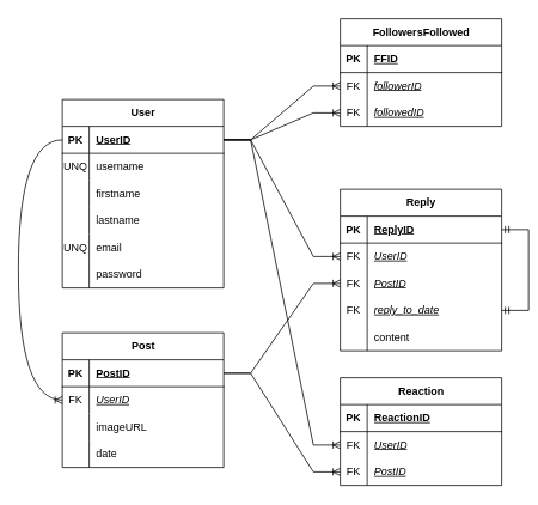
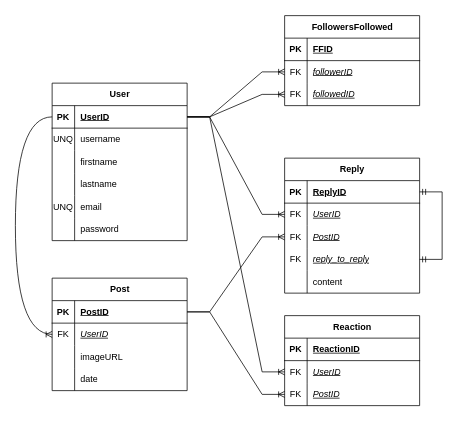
  <mxCell id="0" />
  <mxCell id="1" parent="0" />
  <mxCell id="2" value="User" style="shape=table;startSize=30;container=1;collapsible=1;childLayout=tableLayout;fixedRows=1;rowLines=0;fontStyle=1;align=center;resizeLast=1;html=1;" vertex="1" parent="1"><mxGeometry x="69" y="110" width="180" height="210" as="geometry" /></mxCell>
  <mxCell id="3" value="" style="shape=tableRow;horizontal=0;startSize=0;swimlaneHead=0;swimlaneBody=0;fillColor=none;collapsible=0;dropTarget=0;points=[[0,0.5],[1,0.5]];portConstraint=eastwest;top=0;left=0;right=0;bottom=1;" vertex="1" parent="2"><mxGeometry y="30" width="180" height="30" as="geometry" /></mxCell>
  <mxCell id="4" value="PK" style="shape=partialRectangle;connectable=0;fillColor=none;top=0;left=0;bottom=0;right=0;fontStyle=1;overflow=hidden;whiteSpace=wrap;html=1;" vertex="1" parent="3"><mxGeometry width="30" height="30" as="geometry"><mxRectangle width="30" height="30" as="alternateBounds" /></mxGeometry></mxCell>
  <mxCell id="5" value="UserID" style="shape=partialRectangle;connectable=0;fillColor=none;top=0;left=0;bottom=0;right=0;align=left;spacingLeft=6;fontStyle=5;overflow=hidden;whiteSpace=wrap;html=1;" vertex="1" parent="3"><mxGeometry x="30" width="150" height="30" as="geometry"><mxRectangle width="150" height="30" as="alternateBounds" /></mxGeometry></mxCell>
  <mxCell id="6" value="" style="shape=tableRow;horizontal=0;startSize=0;swimlaneHead=0;swimlaneBody=0;fillColor=none;collapsible=0;dropTarget=0;points=[[0,0.5],[1,0.5]];portConstraint=eastwest;top=0;left=0;right=0;bottom=0;" vertex="1" parent="2"><mxGeometry y="60" width="180" height="30" as="geometry" /></mxCell>
  <mxCell id="7" value="UNQ" style="shape=partialRectangle;connectable=0;fillColor=none;top=0;left=0;bottom=0;right=0;editable=1;overflow=hidden;whiteSpace=wrap;html=1;" vertex="1" parent="6"><mxGeometry width="30" height="30" as="geometry"><mxRectangle width="30" height="30" as="alternateBounds" /></mxGeometry></mxCell>
  <mxCell id="8" value="username" style="shape=partialRectangle;connectable=0;fillColor=none;top=0;left=0;bottom=0;right=0;align=left;spacingLeft=6;overflow=hidden;whiteSpace=wrap;html=1;" vertex="1" parent="6"><mxGeometry x="30" width="150" height="30" as="geometry"><mxRectangle width="150" height="30" as="alternateBounds" /></mxGeometry></mxCell>
  <mxCell id="9" value="" style="shape=tableRow;horizontal=0;startSize=0;swimlaneHead=0;swimlaneBody=0;fillColor=none;collapsible=0;dropTarget=0;points=[[0,0.5],[1,0.5]];portConstraint=eastwest;top=0;left=0;right=0;bottom=0;" vertex="1" parent="2"><mxGeometry y="90" width="180" height="30" as="geometry" /></mxCell>
  <mxCell id="10" value="" style="shape=partialRectangle;connectable=0;fillColor=none;top=0;left=0;bottom=0;right=0;editable=1;overflow=hidden;whiteSpace=wrap;html=1;" vertex="1" parent="9"><mxGeometry width="30" height="30" as="geometry"><mxRectangle width="30" height="30" as="alternateBounds" /></mxGeometry></mxCell>
  <mxCell id="11" value="firstname" style="shape=partialRectangle;connectable=0;fillColor=none;top=0;left=0;bottom=0;right=0;align=left;spacingLeft=6;overflow=hidden;whiteSpace=wrap;html=1;" vertex="1" parent="9"><mxGeometry x="30" width="150" height="30" as="geometry"><mxRectangle width="150" height="30" as="alternateBounds" /></mxGeometry></mxCell>
  <mxCell id="12" value="" style="shape=tableRow;horizontal=0;startSize=0;swimlaneHead=0;swimlaneBody=0;fillColor=none;collapsible=0;dropTarget=0;points=[[0,0.5],[1,0.5]];portConstraint=eastwest;top=0;left=0;right=0;bottom=0;" vertex="1" parent="2"><mxGeometry y="120" width="180" height="30" as="geometry" /></mxCell>
  <mxCell id="13" value="" style="shape=partialRectangle;connectable=0;fillColor=none;top=0;left=0;bottom=0;right=0;editable=1;overflow=hidden;whiteSpace=wrap;html=1;" vertex="1" parent="12"><mxGeometry width="30" height="30" as="geometry"><mxRectangle width="30" height="30" as="alternateBounds" /></mxGeometry></mxCell>
  <mxCell id="14" value="lastname" style="shape=partialRectangle;connectable=0;fillColor=none;top=0;left=0;bottom=0;right=0;align=left;spacingLeft=6;overflow=hidden;whiteSpace=wrap;html=1;" vertex="1" parent="12"><mxGeometry x="30" width="150" height="30" as="geometry"><mxRectangle width="150" height="30" as="alternateBounds" /></mxGeometry></mxCell>
  <mxCell id="15" value="" style="shape=tableRow;horizontal=0;startSize=0;swimlaneHead=0;swimlaneBody=0;fillColor=none;collapsible=0;dropTarget=0;points=[[0,0.5],[1,0.5]];portConstraint=eastwest;top=0;left=0;right=0;bottom=0;" vertex="1" parent="2"><mxGeometry y="150" width="180" height="30" as="geometry" /></mxCell>
  <mxCell id="16" value="UNQ" style="shape=partialRectangle;connectable=0;fillColor=none;top=0;left=0;bottom=0;right=0;editable=1;overflow=hidden;whiteSpace=wrap;html=1;" vertex="1" parent="15"><mxGeometry width="30" height="30" as="geometry"><mxRectangle width="30" height="30" as="alternateBounds" /></mxGeometry></mxCell>
  <mxCell id="17" value="email" style="shape=partialRectangle;connectable=0;fillColor=none;top=0;left=0;bottom=0;right=0;align=left;spacingLeft=6;overflow=hidden;whiteSpace=wrap;html=1;" vertex="1" parent="15"><mxGeometry x="30" width="150" height="30" as="geometry"><mxRectangle width="150" height="30" as="alternateBounds" /></mxGeometry></mxCell>
  <mxCell id="18" value="" style="shape=tableRow;horizontal=0;startSize=0;swimlaneHead=0;swimlaneBody=0;fillColor=none;collapsible=0;dropTarget=0;points=[[0,0.5],[1,0.5]];portConstraint=eastwest;top=0;left=0;right=0;bottom=0;" vertex="1" parent="2"><mxGeometry y="180" width="180" height="30" as="geometry" /></mxCell>
  <mxCell id="19" value="" style="shape=partialRectangle;connectable=0;fillColor=none;top=0;left=0;bottom=0;right=0;editable=1;overflow=hidden;whiteSpace=wrap;html=1;" vertex="1" parent="18"><mxGeometry width="30" height="30" as="geometry"><mxRectangle width="30" height="30" as="alternateBounds" /></mxGeometry></mxCell>
  <mxCell id="20" value="password" style="shape=partialRectangle;connectable=0;fillColor=none;top=0;left=0;bottom=0;right=0;align=left;spacingLeft=6;overflow=hidden;whiteSpace=wrap;html=1;" vertex="1" parent="18"><mxGeometry x="30" width="150" height="30" as="geometry"><mxRectangle width="150" height="30" as="alternateBounds" /></mxGeometry></mxCell>
  <mxCell id="21" value="Post" style="shape=table;startSize=30;container=1;collapsible=1;childLayout=tableLayout;fixedRows=1;rowLines=0;fontStyle=1;align=center;resizeLast=1;html=1;" vertex="1" parent="1"><mxGeometry x="69" y="370" width="180" height="150" as="geometry" /></mxCell>
  <mxCell id="22" value="" style="shape=tableRow;horizontal=0;startSize=0;swimlaneHead=0;swimlaneBody=0;fillColor=none;collapsible=0;dropTarget=0;points=[[0,0.5],[1,0.5]];portConstraint=eastwest;top=0;left=0;right=0;bottom=1;" vertex="1" parent="21"><mxGeometry y="30" width="180" height="30" as="geometry" /></mxCell>
  <mxCell id="23" value="PK" style="shape=partialRectangle;connectable=0;fillColor=none;top=0;left=0;bottom=0;right=0;fontStyle=1;overflow=hidden;whiteSpace=wrap;html=1;" vertex="1" parent="22"><mxGeometry width="30" height="30" as="geometry"><mxRectangle width="30" height="30" as="alternateBounds" /></mxGeometry></mxCell>
  <mxCell id="24" value="PostID" style="shape=partialRectangle;connectable=0;fillColor=none;top=0;left=0;bottom=0;right=0;align=left;spacingLeft=6;fontStyle=5;overflow=hidden;whiteSpace=wrap;html=1;" vertex="1" parent="22"><mxGeometry x="30" width="150" height="30" as="geometry"><mxRectangle width="150" height="30" as="alternateBounds" /></mxGeometry></mxCell>
  <mxCell id="25" value="" style="shape=tableRow;horizontal=0;startSize=0;swimlaneHead=0;swimlaneBody=0;fillColor=none;collapsible=0;dropTarget=0;points=[[0,0.5],[1,0.5]];portConstraint=eastwest;top=0;left=0;right=0;bottom=0;" vertex="1" parent="21"><mxGeometry y="60" width="180" height="30" as="geometry" /></mxCell>
  <mxCell id="26" value="FK" style="shape=partialRectangle;connectable=0;fillColor=none;top=0;left=0;bottom=0;right=0;editable=1;overflow=hidden;whiteSpace=wrap;html=1;" vertex="1" parent="25"><mxGeometry width="30" height="30" as="geometry"><mxRectangle width="30" height="30" as="alternateBounds" /></mxGeometry></mxCell>
  <mxCell id="27" value="&lt;i&gt;&lt;u&gt;UserID&lt;/u&gt;&lt;/i&gt;" style="shape=partialRectangle;connectable=0;fillColor=none;top=0;left=0;bottom=0;right=0;align=left;spacingLeft=6;overflow=hidden;whiteSpace=wrap;html=1;" vertex="1" parent="25"><mxGeometry x="30" width="150" height="30" as="geometry"><mxRectangle width="150" height="30" as="alternateBounds" /></mxGeometry></mxCell>
  <mxCell id="28" value="" style="shape=tableRow;horizontal=0;startSize=0;swimlaneHead=0;swimlaneBody=0;fillColor=none;collapsible=0;dropTarget=0;points=[[0,0.5],[1,0.5]];portConstraint=eastwest;top=0;left=0;right=0;bottom=0;" vertex="1" parent="21"><mxGeometry y="90" width="180" height="30" as="geometry" /></mxCell>
  <mxCell id="29" value="" style="shape=partialRectangle;connectable=0;fillColor=none;top=0;left=0;bottom=0;right=0;editable=1;overflow=hidden;whiteSpace=wrap;html=1;" vertex="1" parent="28"><mxGeometry width="30" height="30" as="geometry"><mxRectangle width="30" height="30" as="alternateBounds" /></mxGeometry></mxCell>
  <mxCell id="30" value="imageURL" style="shape=partialRectangle;connectable=0;fillColor=none;top=0;left=0;bottom=0;right=0;align=left;spacingLeft=6;overflow=hidden;whiteSpace=wrap;html=1;" vertex="1" parent="28"><mxGeometry x="30" width="150" height="30" as="geometry"><mxRectangle width="150" height="30" as="alternateBounds" /></mxGeometry></mxCell>
  <mxCell id="31" value="" style="shape=tableRow;horizontal=0;startSize=0;swimlaneHead=0;swimlaneBody=0;fillColor=none;collapsible=0;dropTarget=0;points=[[0,0.5],[1,0.5]];portConstraint=eastwest;top=0;left=0;right=0;bottom=0;" vertex="1" parent="21"><mxGeometry y="120" width="180" height="30" as="geometry" /></mxCell>
  <mxCell id="32" value="" style="shape=partialRectangle;connectable=0;fillColor=none;top=0;left=0;bottom=0;right=0;editable=1;overflow=hidden;whiteSpace=wrap;html=1;" vertex="1" parent="31"><mxGeometry width="30" height="30" as="geometry"><mxRectangle width="30" height="30" as="alternateBounds" /></mxGeometry></mxCell>
  <mxCell id="33" value="date" style="shape=partialRectangle;connectable=0;fillColor=none;top=0;left=0;bottom=0;right=0;align=left;spacingLeft=6;overflow=hidden;whiteSpace=wrap;html=1;" vertex="1" parent="31"><mxGeometry x="30" width="150" height="30" as="geometry"><mxRectangle width="150" height="30" as="alternateBounds" /></mxGeometry></mxCell>
  <mxCell id="34" value="Reaction" style="shape=table;startSize=30;container=1;collapsible=1;childLayout=tableLayout;fixedRows=1;rowLines=0;fontStyle=1;align=center;resizeLast=1;html=1;" vertex="1" parent="1"><mxGeometry x="379" y="420" width="180" height="120" as="geometry" /></mxCell>
  <mxCell id="35" value="" style="shape=tableRow;horizontal=0;startSize=0;swimlaneHead=0;swimlaneBody=0;fillColor=none;collapsible=0;dropTarget=0;points=[[0,0.5],[1,0.5]];portConstraint=eastwest;top=0;left=0;right=0;bottom=1;" vertex="1" parent="34"><mxGeometry y="30" width="180" height="30" as="geometry" /></mxCell>
  <mxCell id="36" value="PK" style="shape=partialRectangle;connectable=0;fillColor=none;top=0;left=0;bottom=0;right=0;fontStyle=1;overflow=hidden;whiteSpace=wrap;html=1;" vertex="1" parent="35"><mxGeometry width="30" height="30" as="geometry"><mxRectangle width="30" height="30" as="alternateBounds" /></mxGeometry></mxCell>
  <mxCell id="37" value="ReactionID" style="shape=partialRectangle;connectable=0;fillColor=none;top=0;left=0;bottom=0;right=0;align=left;spacingLeft=6;fontStyle=5;overflow=hidden;whiteSpace=wrap;html=1;" vertex="1" parent="35"><mxGeometry x="30" width="150" height="30" as="geometry"><mxRectangle width="150" height="30" as="alternateBounds" /></mxGeometry></mxCell>
  <mxCell id="38" value="" style="shape=tableRow;horizontal=0;startSize=0;swimlaneHead=0;swimlaneBody=0;fillColor=none;collapsible=0;dropTarget=0;points=[[0,0.5],[1,0.5]];portConstraint=eastwest;top=0;left=0;right=0;bottom=0;" vertex="1" parent="34"><mxGeometry y="60" width="180" height="30" as="geometry" /></mxCell>
  <mxCell id="39" value="FK" style="shape=partialRectangle;connectable=0;fillColor=none;top=0;left=0;bottom=0;right=0;editable=1;overflow=hidden;whiteSpace=wrap;html=1;" vertex="1" parent="38"><mxGeometry width="30" height="30" as="geometry"><mxRectangle width="30" height="30" as="alternateBounds" /></mxGeometry></mxCell>
  <mxCell id="40" value="&lt;i&gt;&lt;u&gt;UserID&lt;/u&gt;&lt;/i&gt;" style="shape=partialRectangle;connectable=0;fillColor=none;top=0;left=0;bottom=0;right=0;align=left;spacingLeft=6;overflow=hidden;whiteSpace=wrap;html=1;" vertex="1" parent="38"><mxGeometry x="30" width="150" height="30" as="geometry"><mxRectangle width="150" height="30" as="alternateBounds" /></mxGeometry></mxCell>
  <mxCell id="41" value="" style="shape=tableRow;horizontal=0;startSize=0;swimlaneHead=0;swimlaneBody=0;fillColor=none;collapsible=0;dropTarget=0;points=[[0,0.5],[1,0.5]];portConstraint=eastwest;top=0;left=0;right=0;bottom=0;" vertex="1" parent="34"><mxGeometry y="90" width="180" height="30" as="geometry" /></mxCell>
  <mxCell id="42" value="FK" style="shape=partialRectangle;connectable=0;fillColor=none;top=0;left=0;bottom=0;right=0;editable=1;overflow=hidden;whiteSpace=wrap;html=1;" vertex="1" parent="41"><mxGeometry width="30" height="30" as="geometry"><mxRectangle width="30" height="30" as="alternateBounds" /></mxGeometry></mxCell>
  <mxCell id="43" value="&lt;i&gt;&lt;u&gt;PostID&lt;/u&gt;&lt;/i&gt;" style="shape=partialRectangle;connectable=0;fillColor=none;top=0;left=0;bottom=0;right=0;align=left;spacingLeft=6;overflow=hidden;whiteSpace=wrap;html=1;" vertex="1" parent="41"><mxGeometry x="30" width="150" height="30" as="geometry"><mxRectangle width="150" height="30" as="alternateBounds" /></mxGeometry></mxCell>
  <mxCell id="44" value="Reply" style="shape=table;startSize=30;container=1;collapsible=1;childLayout=tableLayout;fixedRows=1;rowLines=0;fontStyle=1;align=center;resizeLast=1;html=1;" vertex="1" parent="1"><mxGeometry x="379" y="210" width="180" height="180" as="geometry" /></mxCell>
  <mxCell id="45" value="" style="shape=tableRow;horizontal=0;startSize=0;swimlaneHead=0;swimlaneBody=0;fillColor=none;collapsible=0;dropTarget=0;points=[[0,0.5],[1,0.5]];portConstraint=eastwest;top=0;left=0;right=0;bottom=1;" vertex="1" parent="44"><mxGeometry y="30" width="180" height="30" as="geometry" /></mxCell>
  <mxCell id="46" value="PK" style="shape=partialRectangle;connectable=0;fillColor=none;top=0;left=0;bottom=0;right=0;fontStyle=1;overflow=hidden;whiteSpace=wrap;html=1;" vertex="1" parent="45"><mxGeometry width="30" height="30" as="geometry"><mxRectangle width="30" height="30" as="alternateBounds" /></mxGeometry></mxCell>
  <mxCell id="47" value="ReplyID" style="shape=partialRectangle;connectable=0;fillColor=none;top=0;left=0;bottom=0;right=0;align=left;spacingLeft=6;fontStyle=5;overflow=hidden;whiteSpace=wrap;html=1;" vertex="1" parent="45"><mxGeometry x="30" width="150" height="30" as="geometry"><mxRectangle width="150" height="30" as="alternateBounds" /></mxGeometry></mxCell>
  <mxCell id="48" value="" style="shape=tableRow;horizontal=0;startSize=0;swimlaneHead=0;swimlaneBody=0;fillColor=none;collapsible=0;dropTarget=0;points=[[0,0.5],[1,0.5]];portConstraint=eastwest;top=0;left=0;right=0;bottom=0;" vertex="1" parent="44"><mxGeometry y="60" width="180" height="30" as="geometry" /></mxCell>
  <mxCell id="49" value="FK" style="shape=partialRectangle;connectable=0;fillColor=none;top=0;left=0;bottom=0;right=0;editable=1;overflow=hidden;whiteSpace=wrap;html=1;" vertex="1" parent="48"><mxGeometry width="30" height="30" as="geometry"><mxRectangle width="30" height="30" as="alternateBounds" /></mxGeometry></mxCell>
  <mxCell id="50" value="&lt;i&gt;&lt;u&gt;UserID&lt;/u&gt;&lt;/i&gt;" style="shape=partialRectangle;connectable=0;fillColor=none;top=0;left=0;bottom=0;right=0;align=left;spacingLeft=6;overflow=hidden;whiteSpace=wrap;html=1;" vertex="1" parent="48"><mxGeometry x="30" width="150" height="30" as="geometry"><mxRectangle width="150" height="30" as="alternateBounds" /></mxGeometry></mxCell>
  <mxCell id="51" value="" style="shape=tableRow;horizontal=0;startSize=0;swimlaneHead=0;swimlaneBody=0;fillColor=none;collapsible=0;dropTarget=0;points=[[0,0.5],[1,0.5]];portConstraint=eastwest;top=0;left=0;right=0;bottom=0;" vertex="1" parent="44"><mxGeometry y="90" width="180" height="30" as="geometry" /></mxCell>
  <mxCell id="52" value="FK" style="shape=partialRectangle;connectable=0;fillColor=none;top=0;left=0;bottom=0;right=0;editable=1;overflow=hidden;whiteSpace=wrap;html=1;" vertex="1" parent="51"><mxGeometry width="30" height="30" as="geometry"><mxRectangle width="30" height="30" as="alternateBounds" /></mxGeometry></mxCell>
  <mxCell id="53" value="&lt;i&gt;&lt;u&gt;PostID&lt;/u&gt;&lt;/i&gt;" style="shape=partialRectangle;connectable=0;fillColor=none;top=0;left=0;bottom=0;right=0;align=left;spacingLeft=6;overflow=hidden;whiteSpace=wrap;html=1;" vertex="1" parent="51"><mxGeometry x="30" width="150" height="30" as="geometry"><mxRectangle width="150" height="30" as="alternateBounds" /></mxGeometry></mxCell>
  <mxCell id="54" value="" style="shape=tableRow;horizontal=0;startSize=0;swimlaneHead=0;swimlaneBody=0;fillColor=none;collapsible=0;dropTarget=0;points=[[0,0.5],[1,0.5]];portConstraint=eastwest;top=0;left=0;right=0;bottom=0;" vertex="1" parent="44"><mxGeometry y="120" width="180" height="30" as="geometry" /></mxCell>
  <mxCell id="55" value="FK" style="shape=partialRectangle;connectable=0;fillColor=none;top=0;left=0;bottom=0;right=0;editable=1;overflow=hidden;whiteSpace=wrap;html=1;" vertex="1" parent="54"><mxGeometry width="30" height="30" as="geometry"><mxRectangle width="30" height="30" as="alternateBounds" /></mxGeometry></mxCell>
- <mxCell id="56" value="&lt;i&gt;&lt;u&gt;reply_to_date&lt;/u&gt;&lt;/i&gt;" style="shape=partialRectangle;connectable=0;fillColor=none;top=0;left=0;bottom=0;right=0;align=left;spacingLeft=6;overflow=hidden;whiteSpace=wrap;html=1;" vertex="1" parent="54"><mxGeometry x="30" width="150" height="30" as="geometry"><mxRectangle width="150" height="30" as="alternateBounds" /></mxGeometry></mxCell>
+ <mxCell id="56" value="&lt;i&gt;&lt;u&gt;reply_to_reply&lt;/u&gt;&lt;/i&gt;" style="shape=partialRectangle;connectable=0;fillColor=none;top=0;left=0;bottom=0;right=0;align=left;spacingLeft=6;overflow=hidden;whiteSpace=wrap;html=1;" vertex="1" parent="54"><mxGeometry x="30" width="150" height="30" as="geometry"><mxRectangle width="150" height="30" as="alternateBounds" /></mxGeometry></mxCell>
  <mxCell id="57" value="" style="shape=tableRow;horizontal=0;startSize=0;swimlaneHead=0;swimlaneBody=0;fillColor=none;collapsible=0;dropTarget=0;points=[[0,0.5],[1,0.5]];portConstraint=eastwest;top=0;left=0;right=0;bottom=0;" vertex="1" parent="44"><mxGeometry y="150" width="180" height="30" as="geometry" /></mxCell>
  <mxCell id="58" value="" style="shape=partialRectangle;connectable=0;fillColor=none;top=0;left=0;bottom=0;right=0;editable=1;overflow=hidden;whiteSpace=wrap;html=1;" vertex="1" parent="57"><mxGeometry width="30" height="30" as="geometry"><mxRectangle width="30" height="30" as="alternateBounds" /></mxGeometry></mxCell>
  <mxCell id="59" value="content" style="shape=partialRectangle;connectable=0;fillColor=none;top=0;left=0;bottom=0;right=0;align=left;spacingLeft=6;overflow=hidden;whiteSpace=wrap;html=1;" vertex="1" parent="57"><mxGeometry x="30" width="150" height="30" as="geometry"><mxRectangle width="150" height="30" as="alternateBounds" /></mxGeometry></mxCell>
  <mxCell id="60" value="" style="edgeStyle=entityRelationEdgeStyle;fontSize=12;html=1;endArrow=ERmandOne;startArrow=ERmandOne;rounded=0;entryX=1;entryY=0.5;entryDx=0;entryDy=0;exitX=1;exitY=0.5;exitDx=0;exitDy=0;" edge="1" parent="44" source="54" target="45"><mxGeometry width="100" height="100" relative="1" as="geometry"><mxPoint x="200" y="360" as="sourcePoint" /><mxPoint x="300" y="260" as="targetPoint" /></mxGeometry></mxCell>
  <mxCell id="61" value="" style="edgeStyle=entityRelationEdgeStyle;fontSize=12;html=1;endArrow=ERoneToMany;rounded=0;entryX=0;entryY=0.5;entryDx=0;entryDy=0;" edge="1" parent="1" source="3" target="48"><mxGeometry width="100" height="100" relative="1" as="geometry"><mxPoint x="419" y="320" as="sourcePoint" /><mxPoint x="319" y="420" as="targetPoint" /></mxGeometry></mxCell>
  <mxCell id="62" value="" style="edgeStyle=entityRelationEdgeStyle;fontSize=12;html=1;endArrow=ERoneToMany;rounded=0;entryX=0;entryY=0.5;entryDx=0;entryDy=0;exitX=1;exitY=0.5;exitDx=0;exitDy=0;" edge="1" parent="1" source="22" target="51"><mxGeometry width="100" height="100" relative="1" as="geometry"><mxPoint x="329" y="360" as="sourcePoint" /><mxPoint x="359" y="560" as="targetPoint" /></mxGeometry></mxCell>
  <mxCell id="63" value="" style="edgeStyle=entityRelationEdgeStyle;fontSize=12;html=1;endArrow=ERoneToMany;rounded=0;entryX=0;entryY=0.5;entryDx=0;entryDy=0;exitX=1;exitY=0.5;exitDx=0;exitDy=0;" edge="1" parent="1" source="22" target="41"><mxGeometry width="100" height="100" relative="1" as="geometry"><mxPoint x="239" y="560" as="sourcePoint" /><mxPoint x="369" y="460" as="targetPoint" /></mxGeometry></mxCell>
  <mxCell id="64" value="" style="edgeStyle=entityRelationEdgeStyle;fontSize=12;html=1;endArrow=ERoneToMany;rounded=0;entryX=0;entryY=0.5;entryDx=0;entryDy=0;exitX=1;exitY=0.5;exitDx=0;exitDy=0;" edge="1" parent="1" source="3" target="38"><mxGeometry width="100" height="100" relative="1" as="geometry"><mxPoint x="239" y="310" as="sourcePoint" /><mxPoint x="369" y="440" as="targetPoint" /></mxGeometry></mxCell>
  <mxCell id="65" value="" style="edgeStyle=orthogonalEdgeStyle;fontSize=12;html=1;endArrow=ERoneToMany;rounded=0;curved=1;exitX=0;exitY=0.5;exitDx=0;exitDy=0;entryX=0;entryY=0.5;entryDx=0;entryDy=0;" edge="1" parent="1" source="3" target="25"><mxGeometry width="100" height="100" relative="1" as="geometry"><mxPoint x="9" y="250" as="sourcePoint" /><mxPoint x="19" y="430" as="targetPoint" /><Array as="points"><mxPoint x="20" y="155" /><mxPoint x="20" y="445" /></Array></mxGeometry></mxCell>
  <mxCell id="66" value="FollowersFollowed" style="shape=table;startSize=30;container=1;collapsible=1;childLayout=tableLayout;fixedRows=1;rowLines=0;fontStyle=1;align=center;resizeLast=1;html=1;" vertex="1" parent="1"><mxGeometry x="379" y="20" width="180" height="120" as="geometry" /></mxCell>
  <mxCell id="67" value="" style="shape=tableRow;horizontal=0;startSize=0;swimlaneHead=0;swimlaneBody=0;fillColor=none;collapsible=0;dropTarget=0;points=[[0,0.5],[1,0.5]];portConstraint=eastwest;top=0;left=0;right=0;bottom=1;" vertex="1" parent="66"><mxGeometry y="30" width="180" height="30" as="geometry" /></mxCell>
  <mxCell id="68" value="PK" style="shape=partialRectangle;connectable=0;fillColor=none;top=0;left=0;bottom=0;right=0;fontStyle=1;overflow=hidden;whiteSpace=wrap;html=1;" vertex="1" parent="67"><mxGeometry width="30" height="30" as="geometry"><mxRectangle width="30" height="30" as="alternateBounds" /></mxGeometry></mxCell>
  <mxCell id="69" value="FFID" style="shape=partialRectangle;connectable=0;fillColor=none;top=0;left=0;bottom=0;right=0;align=left;spacingLeft=6;fontStyle=5;overflow=hidden;whiteSpace=wrap;html=1;" vertex="1" parent="67"><mxGeometry x="30" width="150" height="30" as="geometry"><mxRectangle width="150" height="30" as="alternateBounds" /></mxGeometry></mxCell>
  <mxCell id="70" value="" style="shape=tableRow;horizontal=0;startSize=0;swimlaneHead=0;swimlaneBody=0;fillColor=none;collapsible=0;dropTarget=0;points=[[0,0.5],[1,0.5]];portConstraint=eastwest;top=0;left=0;right=0;bottom=0;" vertex="1" parent="66"><mxGeometry y="60" width="180" height="30" as="geometry" /></mxCell>
  <mxCell id="71" value="FK" style="shape=partialRectangle;connectable=0;fillColor=none;top=0;left=0;bottom=0;right=0;editable=1;overflow=hidden;whiteSpace=wrap;html=1;" vertex="1" parent="70"><mxGeometry width="30" height="30" as="geometry"><mxRectangle width="30" height="30" as="alternateBounds" /></mxGeometry></mxCell>
  <mxCell id="72" value="&lt;i&gt;&lt;u&gt;followerID&lt;/u&gt;&lt;/i&gt;" style="shape=partialRectangle;connectable=0;fillColor=none;top=0;left=0;bottom=0;right=0;align=left;spacingLeft=6;overflow=hidden;whiteSpace=wrap;html=1;" vertex="1" parent="70"><mxGeometry x="30" width="150" height="30" as="geometry"><mxRectangle width="150" height="30" as="alternateBounds" /></mxGeometry></mxCell>
  <mxCell id="73" value="" style="shape=tableRow;horizontal=0;startSize=0;swimlaneHead=0;swimlaneBody=0;fillColor=none;collapsible=0;dropTarget=0;points=[[0,0.5],[1,0.5]];portConstraint=eastwest;top=0;left=0;right=0;bottom=0;" vertex="1" parent="66"><mxGeometry y="90" width="180" height="30" as="geometry" /></mxCell>
  <mxCell id="74" value="FK" style="shape=partialRectangle;connectable=0;fillColor=none;top=0;left=0;bottom=0;right=0;editable=1;overflow=hidden;whiteSpace=wrap;html=1;" vertex="1" parent="73"><mxGeometry width="30" height="30" as="geometry"><mxRectangle width="30" height="30" as="alternateBounds" /></mxGeometry></mxCell>
  <mxCell id="75" value="&lt;i&gt;&lt;u&gt;followedID&lt;/u&gt;&lt;/i&gt;" style="shape=partialRectangle;connectable=0;fillColor=none;top=0;left=0;bottom=0;right=0;align=left;spacingLeft=6;overflow=hidden;whiteSpace=wrap;html=1;" vertex="1" parent="73"><mxGeometry x="30" width="150" height="30" as="geometry"><mxRectangle width="150" height="30" as="alternateBounds" /></mxGeometry></mxCell>
  <mxCell id="76" value="" style="edgeStyle=entityRelationEdgeStyle;fontSize=12;html=1;endArrow=ERoneToMany;rounded=0;entryX=0;entryY=0.5;entryDx=0;entryDy=0;exitX=1;exitY=0.5;exitDx=0;exitDy=0;" edge="1" parent="1" source="3" target="70"><mxGeometry width="100" height="100" relative="1" as="geometry"><mxPoint x="220" y="180" as="sourcePoint" /><mxPoint x="320" y="80" as="targetPoint" /></mxGeometry></mxCell>
  <mxCell id="77" value="" style="edgeStyle=entityRelationEdgeStyle;fontSize=12;html=1;endArrow=ERoneToMany;rounded=0;exitX=1;exitY=0.5;exitDx=0;exitDy=0;entryX=0;entryY=0.5;entryDx=0;entryDy=0;" edge="1" parent="1" source="3" target="73"><mxGeometry width="100" height="100" relative="1" as="geometry"><mxPoint x="310" y="340" as="sourcePoint" /><mxPoint x="410" y="240" as="targetPoint" /></mxGeometry></mxCell>
